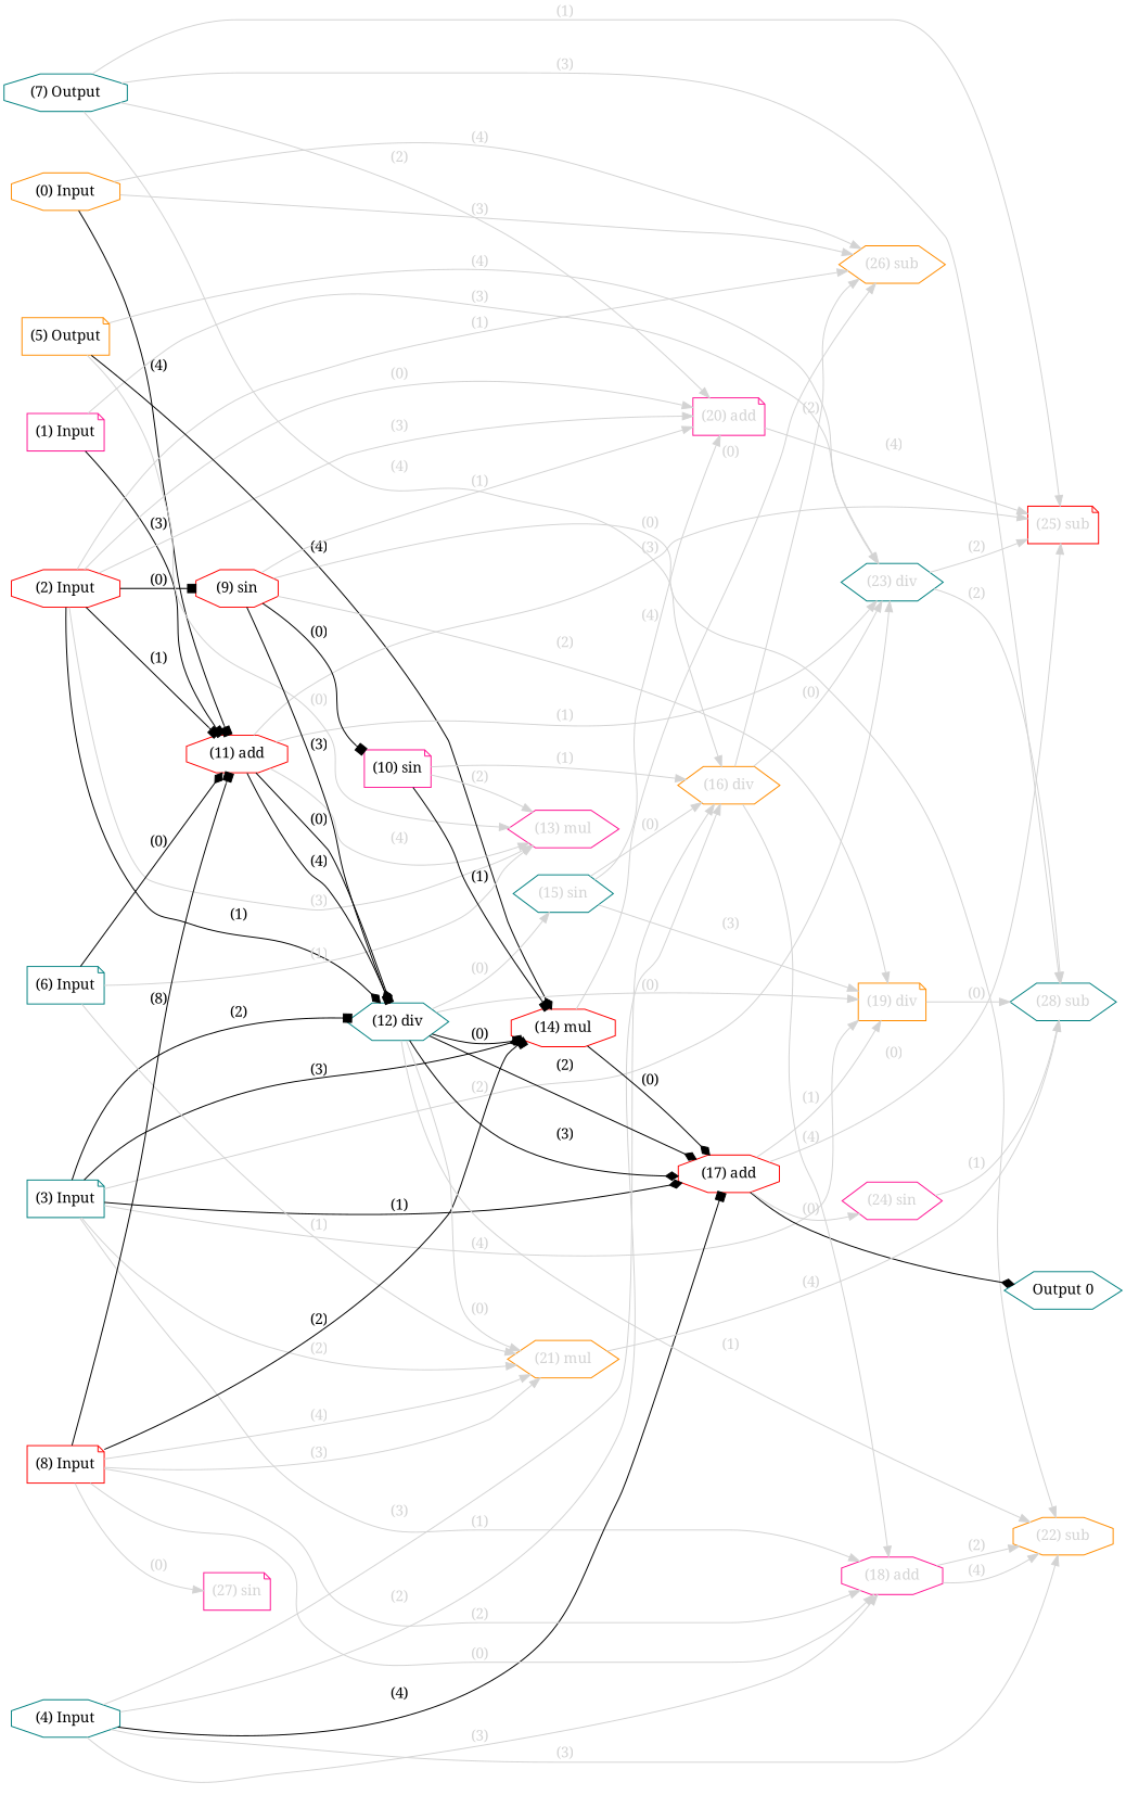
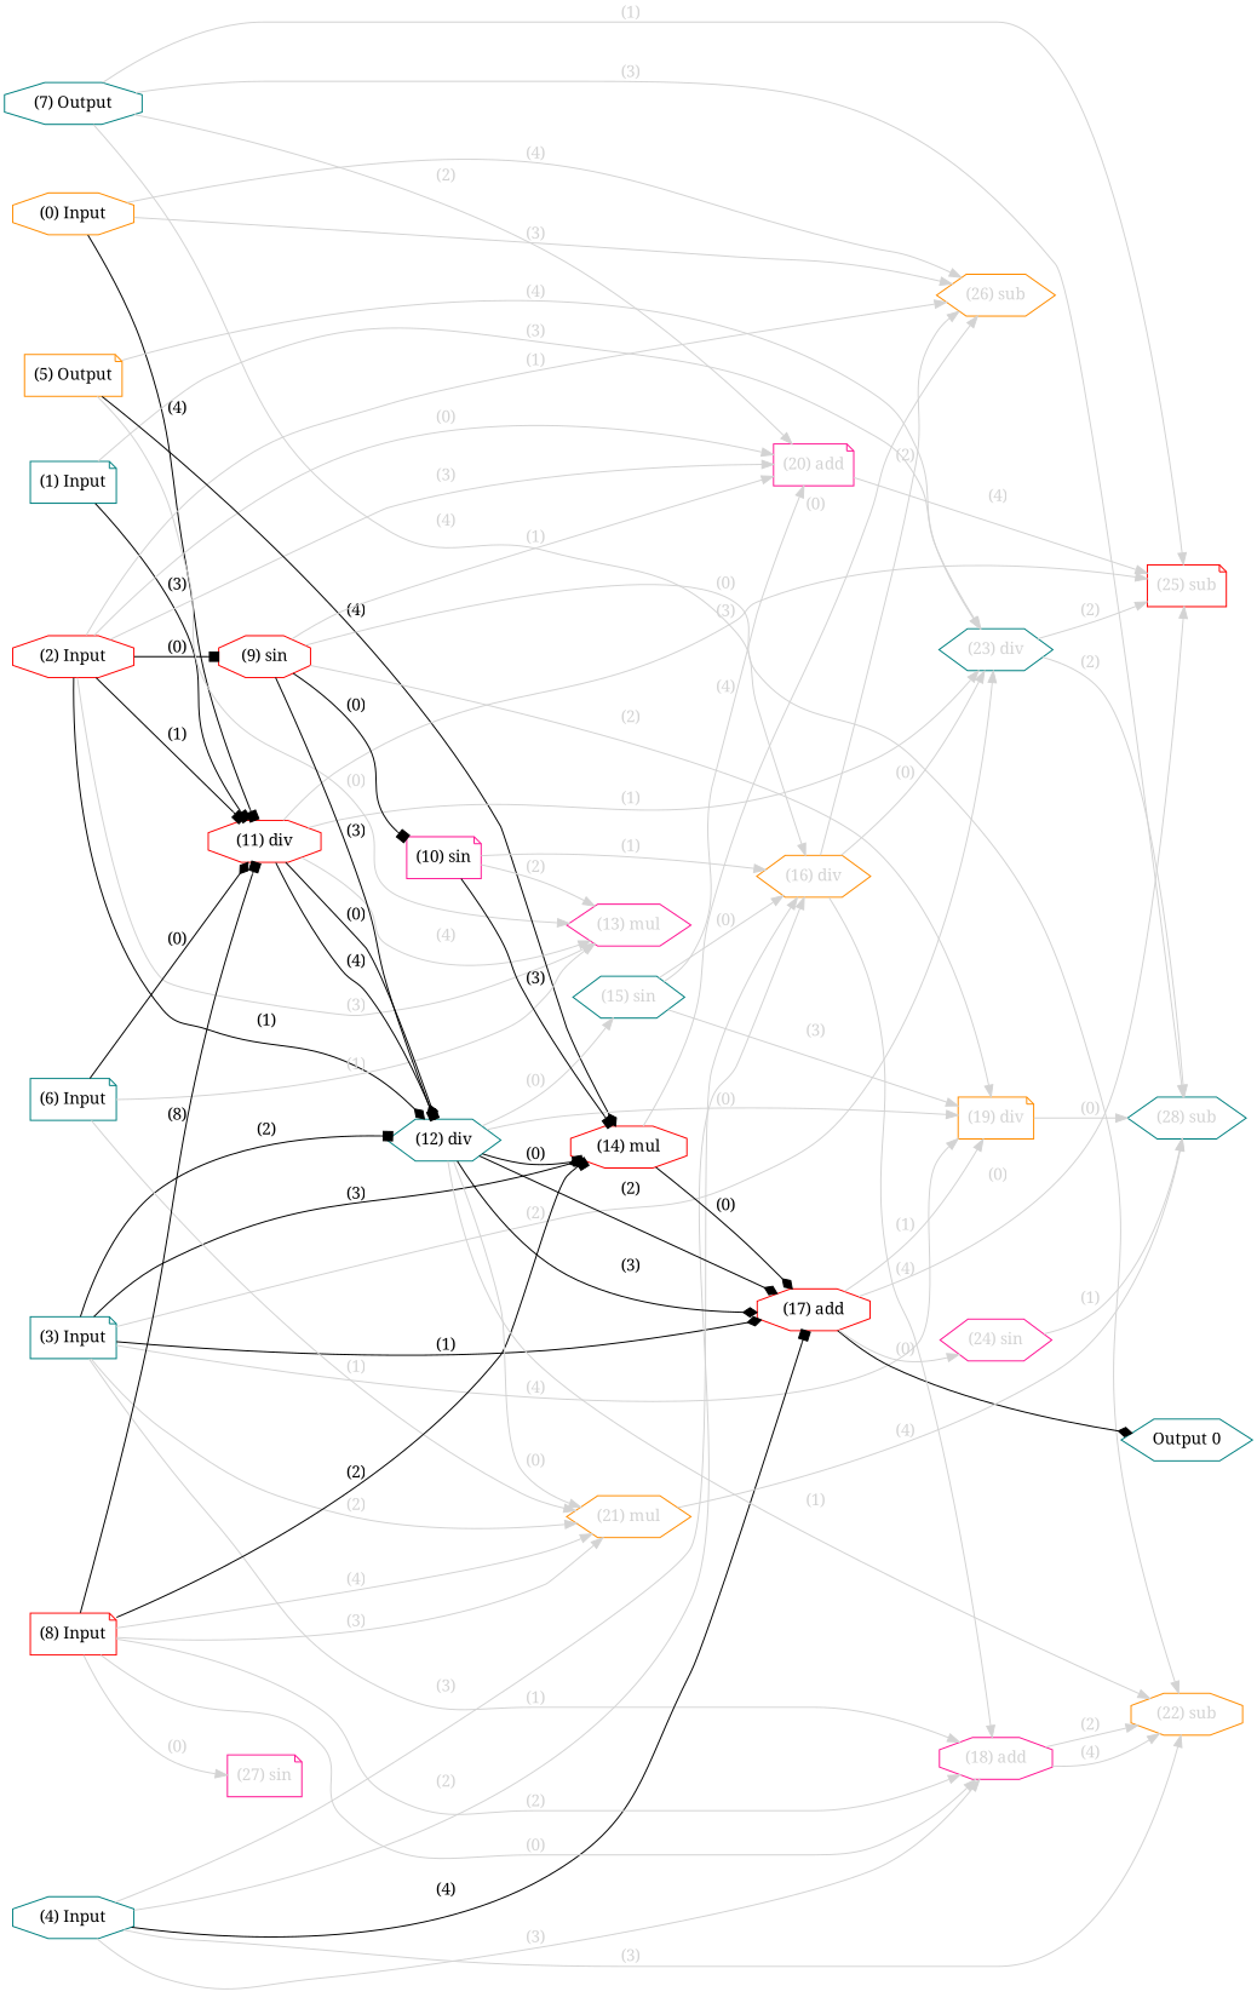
  digraph {
    fontname="Noto Serif"
    rankdir=LR
    node [color=teal fontcolor=black fontname="Noto Serif" labelfontcolor=black shape=octagon]
    edge [bold=true color=lightgrey fontcolor=lightgrey fontname="Noto Serif" labelfontcolor=lightgrey]
    n1 [color=darkorange label="(0) Input"]
-   n2 [color=deeppink label="(1) Input" shape=note]
+   n2 [label="(1) Input" shape=note]
    n3 [color=red label="(2) Input"]
    n4 [label="(3) Input" shape=note]
    n5 [label="(4) Input"]
    n6 [color=darkorange label="(5) Output" shape=note]
    n7 [label="(6) Input" shape=note]
    n8 [label="(7) Output"]
    n9 [color=red label="(8) Input" shape=note]
    n10 [label="Output 0" shape=hexagon]
-   n11 [color=red label="(11) add"]
+   n11 [color=red label="(11) div"]
    n12 [color=darkorange fontcolor=lightgrey label="(26) sub" labelfontcolor=lightgrey shape=hexagon]
    n13 [fontcolor=lightgrey label="(23) div" labelfontcolor=lightgrey shape=hexagon]
    n14 [color=red label="(9) sin"]
    n15 [label="(12) div" shape=hexagon]
    n16 [color=deeppink fontcolor=lightgrey label="(13) mul" labelfontcolor=lightgrey shape=hexagon]
    n17 [color=deeppink fontcolor=lightgrey label="(20) add" labelfontcolor=lightgrey shape=note]
    n18 [color=red label="(14) mul"]
    n19 [color=red label="(17) add"]
    n20 [color=deeppink fontcolor=lightgrey label="(18) add" labelfontcolor=lightgrey]
    n21 [color=darkorange fontcolor=lightgrey label="(19) div" labelfontcolor=lightgrey shape=note]
    n22 [color=darkorange fontcolor=lightgrey label="(21) mul" labelfontcolor=lightgrey shape=hexagon]
    n23 [color=darkorange fontcolor=lightgrey label="(16) div" labelfontcolor=lightgrey shape=hexagon]
    n24 [color=darkorange fontcolor=lightgrey label="(22) sub" labelfontcolor=lightgrey]
    n25 [color=red fontcolor=lightgrey label="(25) sub" labelfontcolor=lightgrey shape=note]
    n26 [fontcolor=lightgrey label="(28) sub" labelfontcolor=lightgrey shape=hexagon]
    n27 [color=deeppink fontcolor=lightgrey label="(27) sin" labelfontcolor=lightgrey shape=note]
    n28 [color=deeppink label="(10) sin" shape=note]
    n29 [fontcolor=lightgrey label="(15) sin" labelfontcolor=lightgrey shape=hexagon]
    n30 [color=deeppink fontcolor=lightgrey label="(24) sin" labelfontcolor=lightgrey shape=hexagon]
    subgraph sub_1 {
      rank=source
      n1
      n2
      n3
      n4
      n5
      n6
      n7
      n8
      n9
    }
    subgraph sub_2 {
      rank=max
      n10
    }
    n1 -> n11 [arrowhead=box color=black fontcolor=black label=" (4)" labelfontcolor=black]
    n1 -> n12 [label=" (3)"]
    n1 -> n12 [label=" (4)"]
    n2 -> n11 [arrowhead=box color=black fontcolor=black label=" (3)" labelfontcolor=black]
    n2 -> n13 [label=" (3)"]
    n3 -> n11 [arrowhead=box color=black fontcolor=black label=" (1)" labelfontcolor=black]
    n3 -> n12 [label=" (1)"]
    n3 -> n14 [arrowhead=box color=black fontcolor=black label=" (0)" labelfontcolor=black]
    n3 -> n15 [arrowhead=diamond color=black fontcolor=black label=" (1)" labelfontcolor=black]
    n3 -> n16 [label=" (3)"]
    n3 -> n17 [label=" (0)"]
    n3 -> n17 [label=" (3)"]
    n4 -> n13 [label=" (2)"]
    n4 -> n15 [arrowhead=box color=black fontcolor=black label=" (2)" labelfontcolor=black]
    n4 -> n18 [arrowhead=diamond color=black fontcolor=black label=" (3)" labelfontcolor=black]
    n4 -> n19 [arrowhead=diamond color=black fontcolor=black label=" (1)" labelfontcolor=black]
    n4 -> n20 [label=" (1)"]
    n4 -> n21 [label=" (4)"]
    n4 -> n22 [label=" (2)"]
    n5 -> n19 [arrowhead=box color=black fontcolor=black label=" (4)" labelfontcolor=black]
    n5 -> n20 [label=" (3)"]
    n5 -> n23 [label=" (2)"]
    n5 -> n23 [label=" (3)"]
    n5 -> n24 [label=" (3)"]
    n6 -> n13 [label=" (4)"]
    n6 -> n16 [label=" (0)"]
    n6 -> n18 [arrowhead=diamond color=black fontcolor=black label=" (4)" labelfontcolor=black]
    n7 -> n11 [arrowhead=diamond color=black fontcolor=black label=" (0)" labelfontcolor=black]
    n7 -> n16 [label=" (1)"]
    n7 -> n22 [label=" (1)"]
    n8 -> n17 [label=" (2)"]
    n8 -> n23 [label=" (4)"]
    n8 -> n25 [label=" (1)"]
    n8 -> n26 [label=" (3)"]
    n9 -> n11 [arrowhead=box color=black fontcolor=black label=" (8)" labelfontcolor=black]
    n9 -> n18 [arrowhead=box color=black fontcolor=black label=" (2)" labelfontcolor=black]
    n9 -> n20 [label=" (0)"]
    n9 -> n20 [label=" (2)"]
    n9 -> n22 [label=" (3)"]
    n9 -> n22 [label=" (4)"]
    n9 -> n27 [label=" (0)"]
    n11 -> n13 [label=" (1)"]
    n11 -> n15 [arrowhead=diamond color=black fontcolor=black label=" (0)" labelfontcolor=black]
    n11 -> n15 [arrowhead=box color=black fontcolor=black label=" (4)" labelfontcolor=black]
    n11 -> n16 [label=" (4)"]
    n11 -> n25 [label=" (3)"]
    n13 -> n25 [label=" (2)"]
    n13 -> n26 [label=" (2)"]
    n14 -> n15 [arrowhead=diamond color=black fontcolor=black label=" (3)" labelfontcolor=black]
    n14 -> n17 [label=" (1)"]
    n14 -> n21 [label=" (2)"]
    n14 -> n24 [label=" (0)"]
    n14 -> n28 [arrowhead=box color=black fontcolor=black label=" (0)" labelfontcolor=black]
    n15 -> n18 [arrowhead=box color=black fontcolor=black label=" (0)" labelfontcolor=black]
    n15 -> n19 [arrowhead=diamond color=black fontcolor=black label=" (2)" labelfontcolor=black]
    n15 -> n19 [arrowhead=diamond color=black fontcolor=black label=" (3)" labelfontcolor=black]
    n15 -> n21 [label=" (0)"]
    n15 -> n22 [label=" (0)"]
    n15 -> n24 [label=" (1)"]
    n15 -> n29 [label=" (0)"]
    n17 -> n25 [label=" (4)"]
    n18 -> n12 [label=" (0)"]
    n18 -> n19 [arrowhead=diamond color=black fontcolor=black label=" (0)" labelfontcolor=black]
    n19 -> n10 [arrowhead=diamond color=black fontcolor=black labelfontcolor=black]
    n19 -> n21 [label=" (1)"]
    n19 -> n25 [label=" (0)"]
    n19 -> n30 [label=" (0)"]
    n20 -> n24 [label=" (2)"]
    n20 -> n24 [label=" (4)"]
    n21 -> n26 [label=" (0)"]
    n22 -> n26 [label=" (4)"]
    n23 -> n12 [label=" (2)"]
    n23 -> n13 [label=" (0)"]
    n23 -> n20 [label=" (4)"]
    n28 -> n16 [label=" (2)"]
-   n28 -> n18 [arrowhead=box color=black fontcolor=black label=" (1)" labelfontcolor=black]
+   n28 -> n18 [arrowhead=box color=black fontcolor=black label=" (3)" labelfontcolor=black]
    n28 -> n23 [label=" (1)"]
    n29 -> n17 [label=" (4)"]
    n29 -> n21 [label=" (3)"]
    n29 -> n23 [label=" (0)"]
    n30 -> n26 [label=" (1)"]
  }
